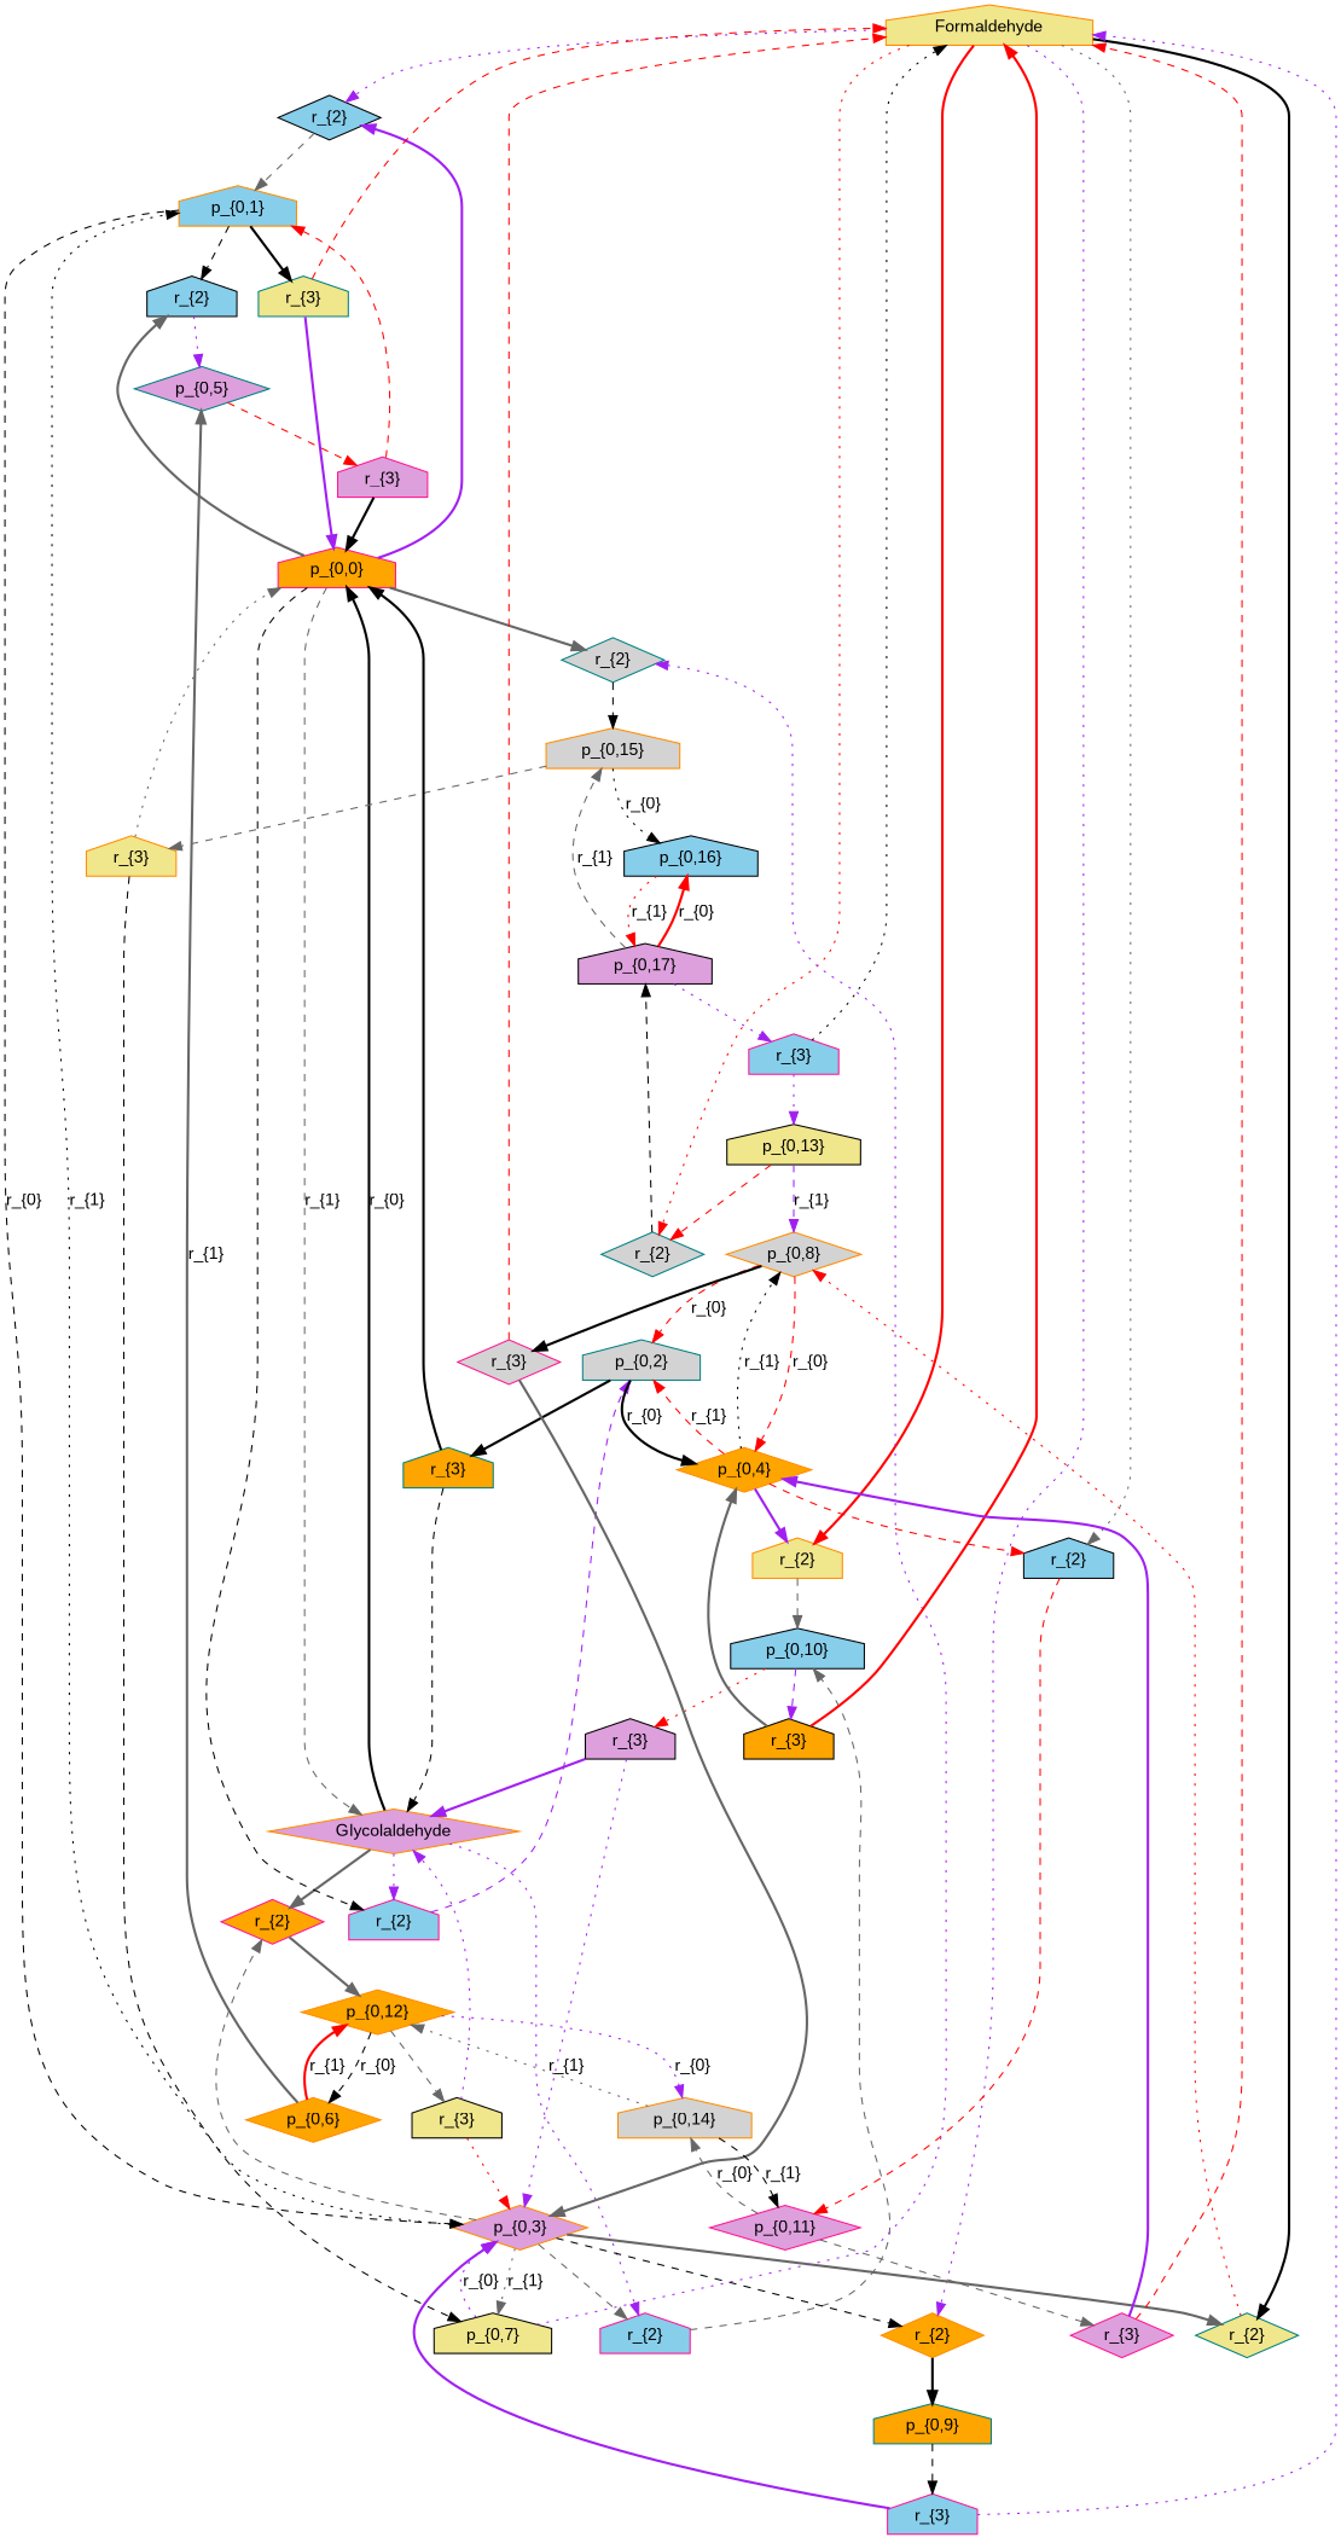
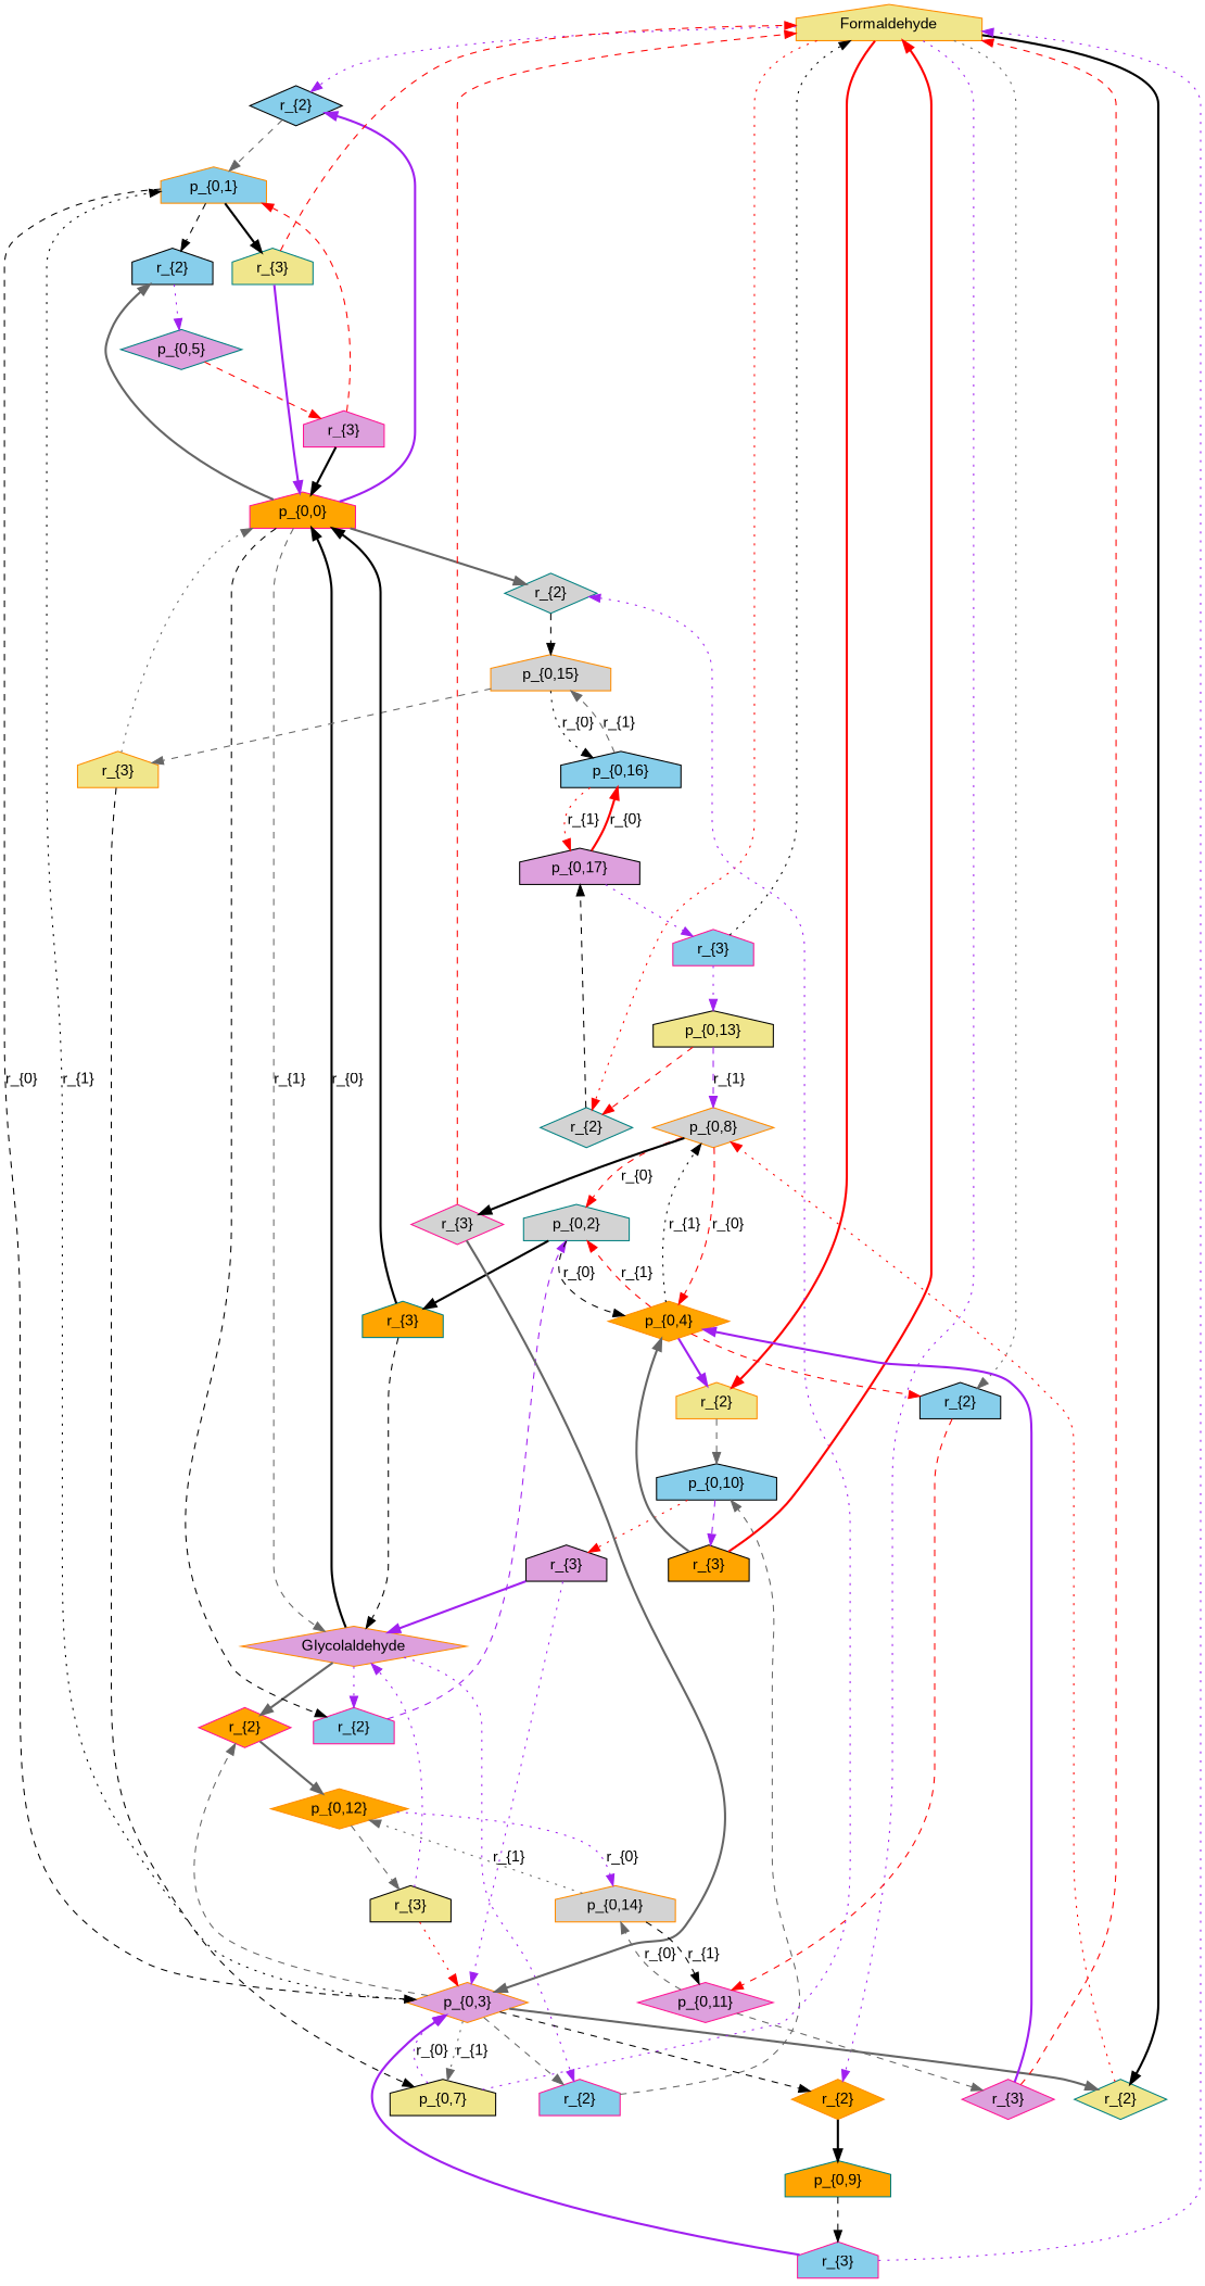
  digraph {
    fontname="Liberation Sans"
    node [color=darkorange fillcolor=skyblue fontname="Liberation Sans" shape=house style=filled]
    edge [color=black fontname="Liberation Sans" style=dashed]
    n1 [fillcolor=khaki label=Formaldehyde]
    n2 [color=black label="r_{2}" shape=diamond]
    n3 [fillcolor=orange label="r_{2}" shape=diamond]
    n4 [color=teal fillcolor=khaki label="r_{2}" shape=diamond]
    n5 [fillcolor=khaki label="r_{2}"]
    n6 [color=black label="r_{2}"]
    n7 [color=teal fillcolor=lightgrey label="r_{2}" shape=diamond]
    n8 [label="p_{0,1}"]
    n9 [color=teal fillcolor=orange label="p_{0,9}"]
    n10 [fillcolor=lightgrey label="p_{0,8}" shape=diamond]
    n11 [color=black label="p_{0,10}"]
    n12 [color=deeppink fillcolor=plum label="p_{0,11}" shape=diamond]
    n13 [color=black fillcolor=plum label="p_{0,17}"]
    n14 [fillcolor=plum label=Glycolaldehyde shape=diamond]
    n15 [color=deeppink fillcolor=orange label="p_{0,0}"]
    n16 [color=deeppink label="r_{2}"]
    n17 [color=deeppink label="r_{2}"]
    n18 [color=deeppink fillcolor=orange label="r_{2}" shape=diamond]
    n19 [color=black label="r_{2}"]
    n20 [color=teal fillcolor=lightgrey label="r_{2}" shape=diamond]
    n21 [color=teal fillcolor=lightgrey label="p_{0,2}"]
    n22 [fillcolor=orange label="p_{0,12}" shape=diamond]
    n23 [color=teal fillcolor=plum label="p_{0,5}" shape=diamond]
    n24 [fillcolor=lightgrey label="p_{0,15}"]
    n25 [fillcolor=plum label="p_{0,3}" shape=diamond]
    n26 [color=teal fillcolor=khaki label="r_{3}"]
    n27 [color=black fillcolor=khaki label="p_{0,7}"]
    n28 [fillcolor=orange label="p_{0,4}" shape=diamond]
    n29 [color=teal fillcolor=orange label="r_{3}"]
    n30 [color=deeppink fillcolor=lightgrey label="r_{3}" shape=diamond]
    n31 [color=deeppink fillcolor=plum label="r_{3}"]
-   n32 [fillcolor=orange label="p_{0,6}" shape=diamond]
    n33 [fillcolor=lightgrey label="p_{0,14}"]
    n34 [color=black fillcolor=khaki label="r_{3}"]
    n35 [color=black fillcolor=khaki label="p_{0,13}"]
    n36 [color=deeppink label="r_{3}"]
    n37 [color=black fillcolor=orange label="r_{3}"]
    n38 [color=black fillcolor=plum label="r_{3}"]
    n39 [color=deeppink fillcolor=plum label="r_{3}" shape=diamond]
    n40 [color=black label="p_{0,16}"]
    n41 [fillcolor=khaki label="r_{3}"]
    n42 [color=deeppink label="r_{3}"]
    n1 -> n2 [color=purple style=dotted]
    n1 -> n3 [color=purple style=dotted]
    n1 -> n4 [style=bold]
    n1 -> n5 [color=red style=bold]
    n1 -> n6 [color=gray40 style=dotted]
    n1 -> n7 [color=red style=dotted]
    n2 -> n8 [color=gray40]
    n3 -> n9 [style=bold]
    n4 -> n10 [color=red style=dotted]
    n5 -> n11 [color=gray40]
    n6 -> n12 [color=red]
    n7 -> n13
    n8 -> n19
    n8 -> n25 [label="r_{0}"]
    n8 -> n26 [style=bold]
    n9 -> n36
    n10 -> n21 [color=red label="r_{0}"]
    n10 -> n28 [color=red label="r_{0}"]
    n10 -> n30 [style=bold]
    n11 -> n37 [color=purple]
    n11 -> n38 [color=red style=dotted]
    n12 -> n33 [color=gray40 label="r_{0}"]
    n12 -> n39 [color=gray40]
    n13 -> n40 [color=red label="r_{0}" style=bold]
    n13 -> n42 [color=purple style=dotted]
    n14 -> n15 [label="r_{0}" style=bold]
    n14 -> n16 [color=purple style=dotted]
    n14 -> n17 [color=purple style=dotted]
    n14 -> n18 [color=gray40 style=bold]
    n15 -> n2 [color=purple style=bold]
    n15 -> n14 [color=gray40 label="r_{1}"]
    n15 -> n16
    n15 -> n19 [color=gray40 style=bold]
    n15 -> n20 [color=gray40 style=bold]
    n16 -> n21 [color=purple]
    n17 -> n11 [color=gray40]
    n18 -> n22 [color=gray40 style=bold]
    n19 -> n23 [color=purple style=dotted]
    n20 -> n24
-   n21 -> n28 [label="r_{0}" style=bold]
+   n21 -> n28 [label="r_{0}"]
    n21 -> n29 [style=bold]
-   n22 -> n32 [label="r_{0}"]
    n22 -> n33 [color=purple label="r_{0}" style=dotted]
    n22 -> n34 [color=gray40]
    n23 -> n31 [color=red]
    n24 -> n40 [label="r_{0}" style=dotted]
    n24 -> n41 [color=gray40]
    n25 -> n3
    n25 -> n4 [color=gray40 style=bold]
    n25 -> n8 [label="r_{1}" style=dotted]
    n25 -> n17 [color=gray40]
    n25 -> n18 [color=gray40]
    n25 -> n27 [color=gray40 label="r_{1}" style=dotted]
    n26 -> n1 [color=red]
    n26 -> n15 [color=purple style=bold]
    n27 -> n20 [color=purple style=dotted]
    n27 -> n25 [color=purple label="r_{0}" style=dotted]
    n28 -> n5 [color=purple style=bold]
    n28 -> n6 [color=red]
    n28 -> n10 [label="r_{1}" style=dotted]
    n28 -> n21 [color=red label="r_{1}"]
    n29 -> n14
    n29 -> n15 [style=bold]
    n30 -> n1 [color=red]
    n30 -> n25 [color=gray40 style=bold]
    n31 -> n8 [color=red]
    n31 -> n15 [style=bold]
-   n32 -> n22 [color=red label="r_{1}" style=bold]
-   n32 -> n23 [color=gray40 label="r_{1}" style=bold]
    n33 -> n12 [label="r_{1}"]
    n33 -> n22 [color=gray40 label="r_{1}" style=dotted]
    n34 -> n14 [color=purple style=dotted]
    n34 -> n25 [color=red style=dotted]
    n35 -> n7 [color=red]
    n35 -> n10 [color=purple label="r_{1}"]
    n36 -> n1 [color=purple style=dotted]
    n36 -> n25 [color=purple style=bold]
    n37 -> n1 [color=red style=bold]
    n37 -> n28 [color=gray40 style=bold]
    n38 -> n14 [color=purple style=bold]
    n38 -> n25 [color=purple style=dotted]
    n39 -> n1 [color=red]
    n39 -> n28 [color=purple style=bold]
    n40 -> n13 [color=red label="r_{1}" style=dotted]
-   n13 -> n24 [color=gray40 label="r_{1}"]
+   n40 -> n24 [color=gray40 label="r_{1}"]
    n41 -> n15 [color=gray40 style=dotted]
    n41 -> n27
    n42 -> n1 [style=dotted]
    n42 -> n35 [color=purple style=dotted]
  }
